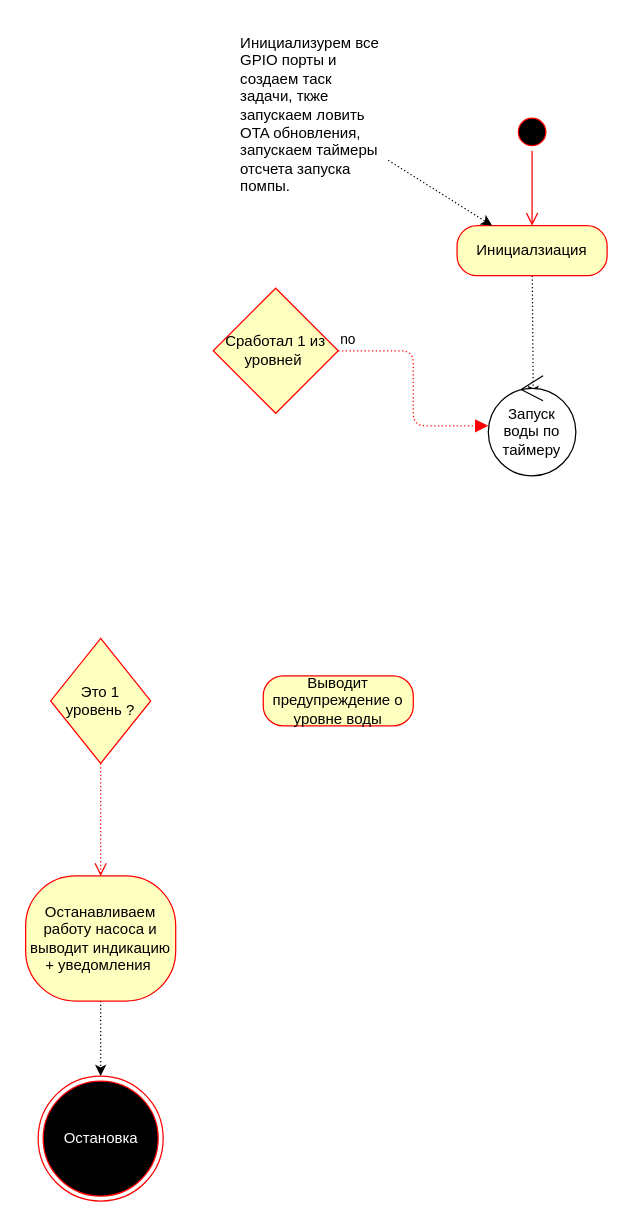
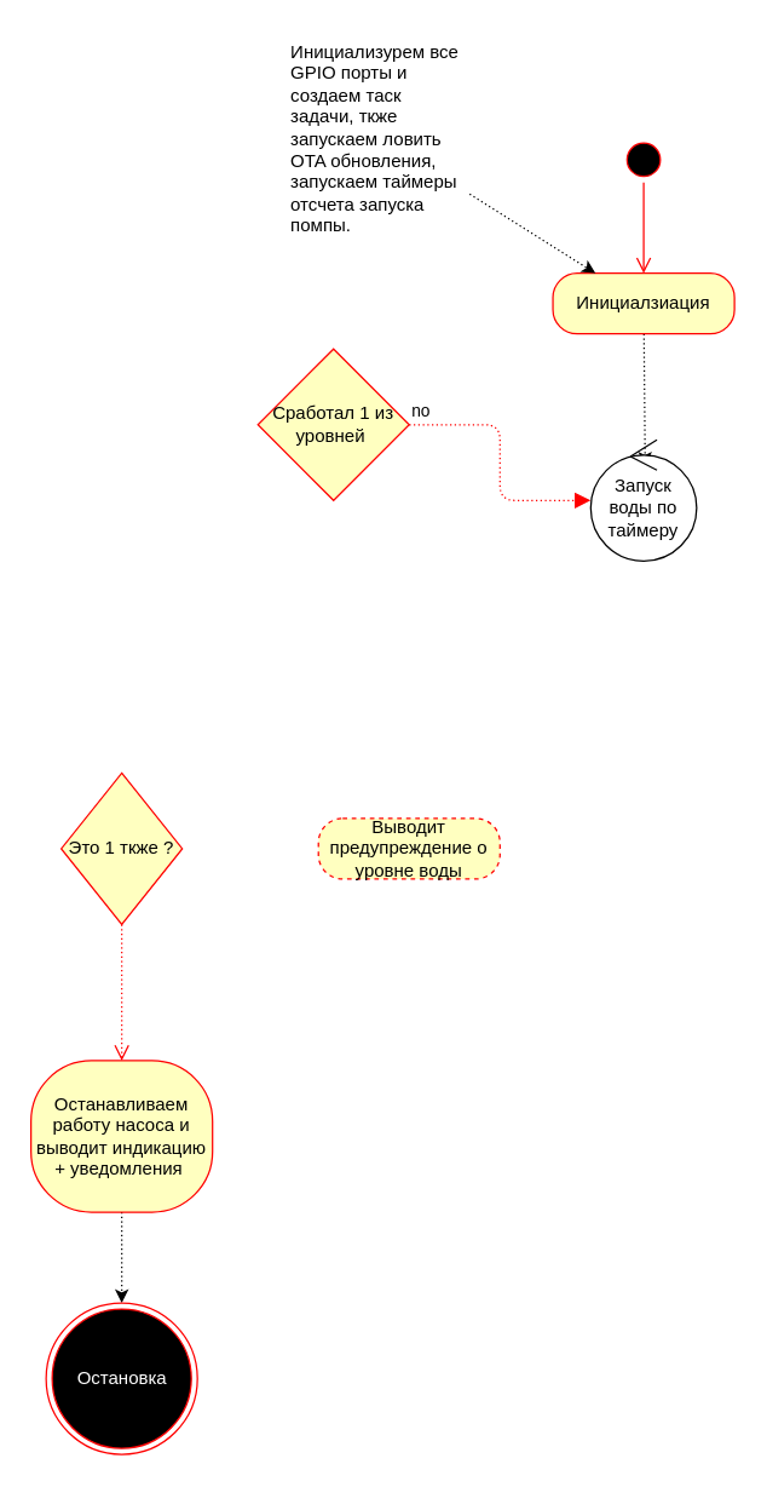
  <mxCell id="0" />
  <mxCell id="1" parent="0" />
  <mxCell id="2" value="" style="ellipse;html=1;shape=startState;fillColor=#000000;strokeColor=#ff0000;" vertex="1" parent="1"><mxGeometry x="410" y="90" width="30" height="30" as="geometry" /></mxCell>
  <mxCell id="3" value="" style="edgeStyle=orthogonalEdgeStyle;html=1;verticalAlign=bottom;endArrow=open;endSize=8;strokeColor=#ff0000;" edge="1" source="2" parent="1"><mxGeometry relative="1" as="geometry"><mxPoint x="425" y="180" as="targetPoint" /></mxGeometry></mxCell>
  <mxCell id="4" style="edgeStyle=none;html=1;entryX=0.514;entryY=0.213;entryDx=0;entryDy=0;entryPerimeter=0;dashed=1;dashPattern=1 2;" edge="1" parent="1" source="5" target="10"><mxGeometry relative="1" as="geometry" /></mxCell>
  <mxCell id="5" value="Инициалзиация" style="rounded=1;whiteSpace=wrap;html=1;arcSize=40;fontColor=#000000;fillColor=#ffffc0;strokeColor=#ff0000;" vertex="1" parent="1"><mxGeometry x="365" y="180" width="120" height="40" as="geometry" /></mxCell>
  <mxCell id="6" style="edgeStyle=none;html=1;dashed=1;dashPattern=1 2;" edge="1" parent="1" source="7" target="5"><mxGeometry relative="1" as="geometry" /></mxCell>
  <mxCell id="7" value="Инициализурем все GPIO порты и создаем таск задачи, ткже запускаем ловить OTA обновления, запускаем таймеры отсчета запуска помпы." style="text;html=1;strokeColor=none;fillColor=none;align=left;verticalAlign=top;whiteSpace=wrap;rounded=0;" vertex="1" parent="1"><mxGeometry x="190" y="20" width="120" height="140" as="geometry" /></mxCell>
  <mxCell id="8" value="&lt;font color=&quot;#000000&quot;&gt;Сработал 1 из уровней&amp;nbsp;&lt;/font&gt;" style="rhombus;whiteSpace=wrap;html=1;fillColor=#ffffc0;strokeColor=#ff0000;" vertex="1" parent="1"><mxGeometry x="170" y="230" width="100" height="100" as="geometry" /></mxCell>
  <mxCell id="9" value="no" style="edgeStyle=orthogonalEdgeStyle;html=1;align=left;verticalAlign=bottom;endArrow=block;endSize=8;strokeColor=#ff0000;dashed=1;dashPattern=1 2;" edge="1" source="8" parent="1" target="10"><mxGeometry x="-1" relative="1" as="geometry"><mxPoint x="220" y="480" as="targetPoint" /></mxGeometry></mxCell>
- <mxCell id="10" value="Запуск воды по таймеру" style="ellipse;shape=umlControl;whiteSpace=wrap;html=1;" vertex="1" parent="1"><mxGeometry x="390" y="300" width="70" height="80" as="geometry" /></mxCell>
- <mxCell id="11" value="Это 1 уровень ?" style="rhombus;whiteSpace=wrap;html=1;fillColor=#ffffc0;strokeColor=#ff0000;fontColor=#000000;" vertex="1" parent="1"><mxGeometry x="40" y="510" width="80" height="100" as="geometry" /></mxCell>
+ <mxCell id="10" value="Запуск воды по таймеру" style="ellipse;shape=umlControl;whiteSpace=wrap;html=1;" vertex="1" parent="1"><mxGeometry x="390" y="290" width="70" height="80" as="geometry" /></mxCell>
+ <mxCell id="11" value="Это 1 ткже ?" style="rhombus;whiteSpace=wrap;html=1;fillColor=#ffffc0;strokeColor=#ff0000;fontColor=#000000;" vertex="1" parent="1"><mxGeometry x="40" y="510" width="80" height="100" as="geometry" /></mxCell>
  <mxCell id="12" value="&lt;font color=&quot;#ffffff&quot;&gt;yes&lt;/font&gt;" style="edgeStyle=orthogonalEdgeStyle;html=1;align=left;verticalAlign=top;endArrow=open;endSize=8;strokeColor=#ff0000;dashed=1;dashPattern=1 2;fontColor=#000000;" edge="1" source="11" parent="1" target="14"><mxGeometry x="-1" relative="1" as="geometry"><mxPoint x="80" y="690" as="targetPoint" /></mxGeometry></mxCell>
  <mxCell id="13" style="edgeStyle=none;html=1;entryX=0.5;entryY=0;entryDx=0;entryDy=0;dashed=1;dashPattern=1 2;fontColor=#FFFFFF;" edge="1" parent="1" source="14" target="15"><mxGeometry relative="1" as="geometry" /></mxCell>
  <mxCell id="14" value="Останавливаем работу насоса и выводит индикацию + уведомления&amp;nbsp;" style="rounded=1;whiteSpace=wrap;html=1;arcSize=40;fontColor=#000000;fillColor=#ffffc0;strokeColor=#ff0000;" vertex="1" parent="1"><mxGeometry x="20" y="700" width="120" height="100" as="geometry" /></mxCell>
  <mxCell id="15" value="Остановка" style="ellipse;html=1;shape=endState;fillColor=#000000;strokeColor=#ff0000;fontColor=#FFFFFF;" vertex="1" parent="1"><mxGeometry x="30" y="860" width="100" height="100" as="geometry" /></mxCell>
- <mxCell id="16" value="Выводит предупреждение о уровне воды" style="rounded=1;whiteSpace=wrap;html=1;arcSize=40;fontColor=#000000;fillColor=#ffffc0;strokeColor=#ff0000;" vertex="1" parent="1"><mxGeometry x="210" y="540" width="120" height="40" as="geometry" /></mxCell>
+ <mxCell id="16" value="Выводит предупреждение о уровне воды" style="rounded=1;whiteSpace=wrap;html=1;arcSize=40;fontColor=#000000;fillColor=#ffffc0;strokeColor=#ff0000;dashed=1;" vertex="1" parent="1"><mxGeometry x="210" y="540" width="120" height="40" as="geometry" /></mxCell>
